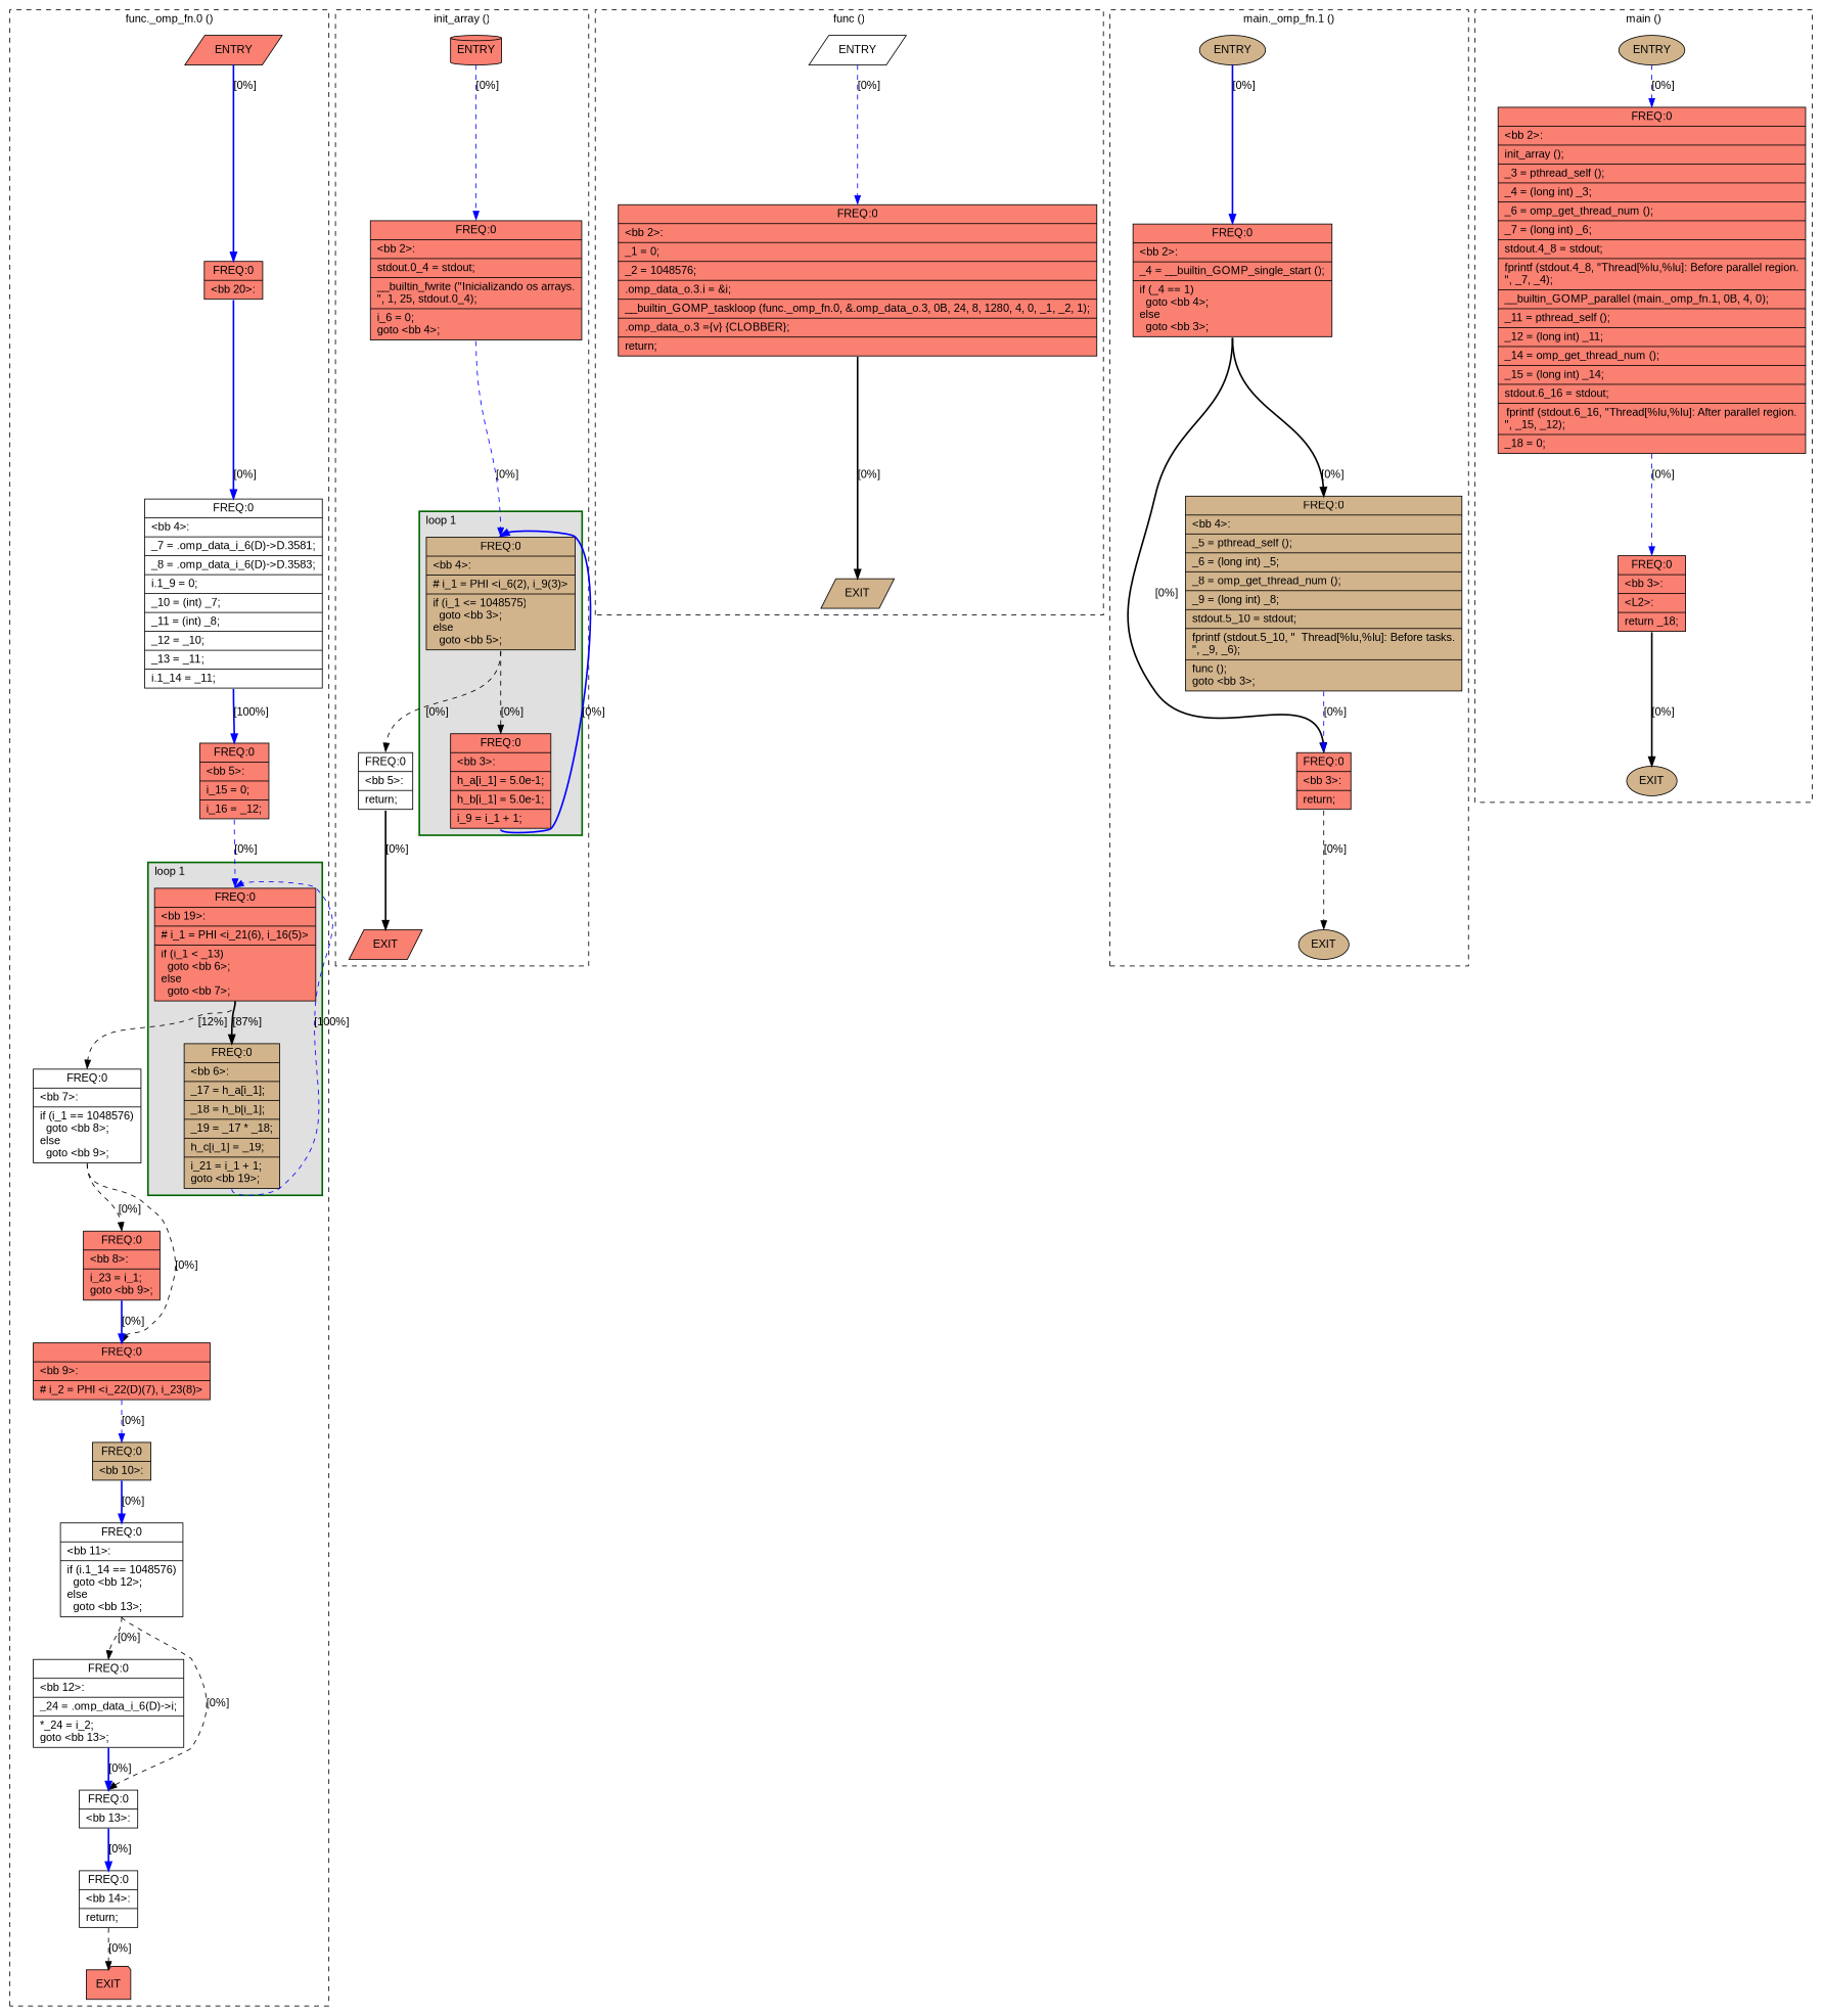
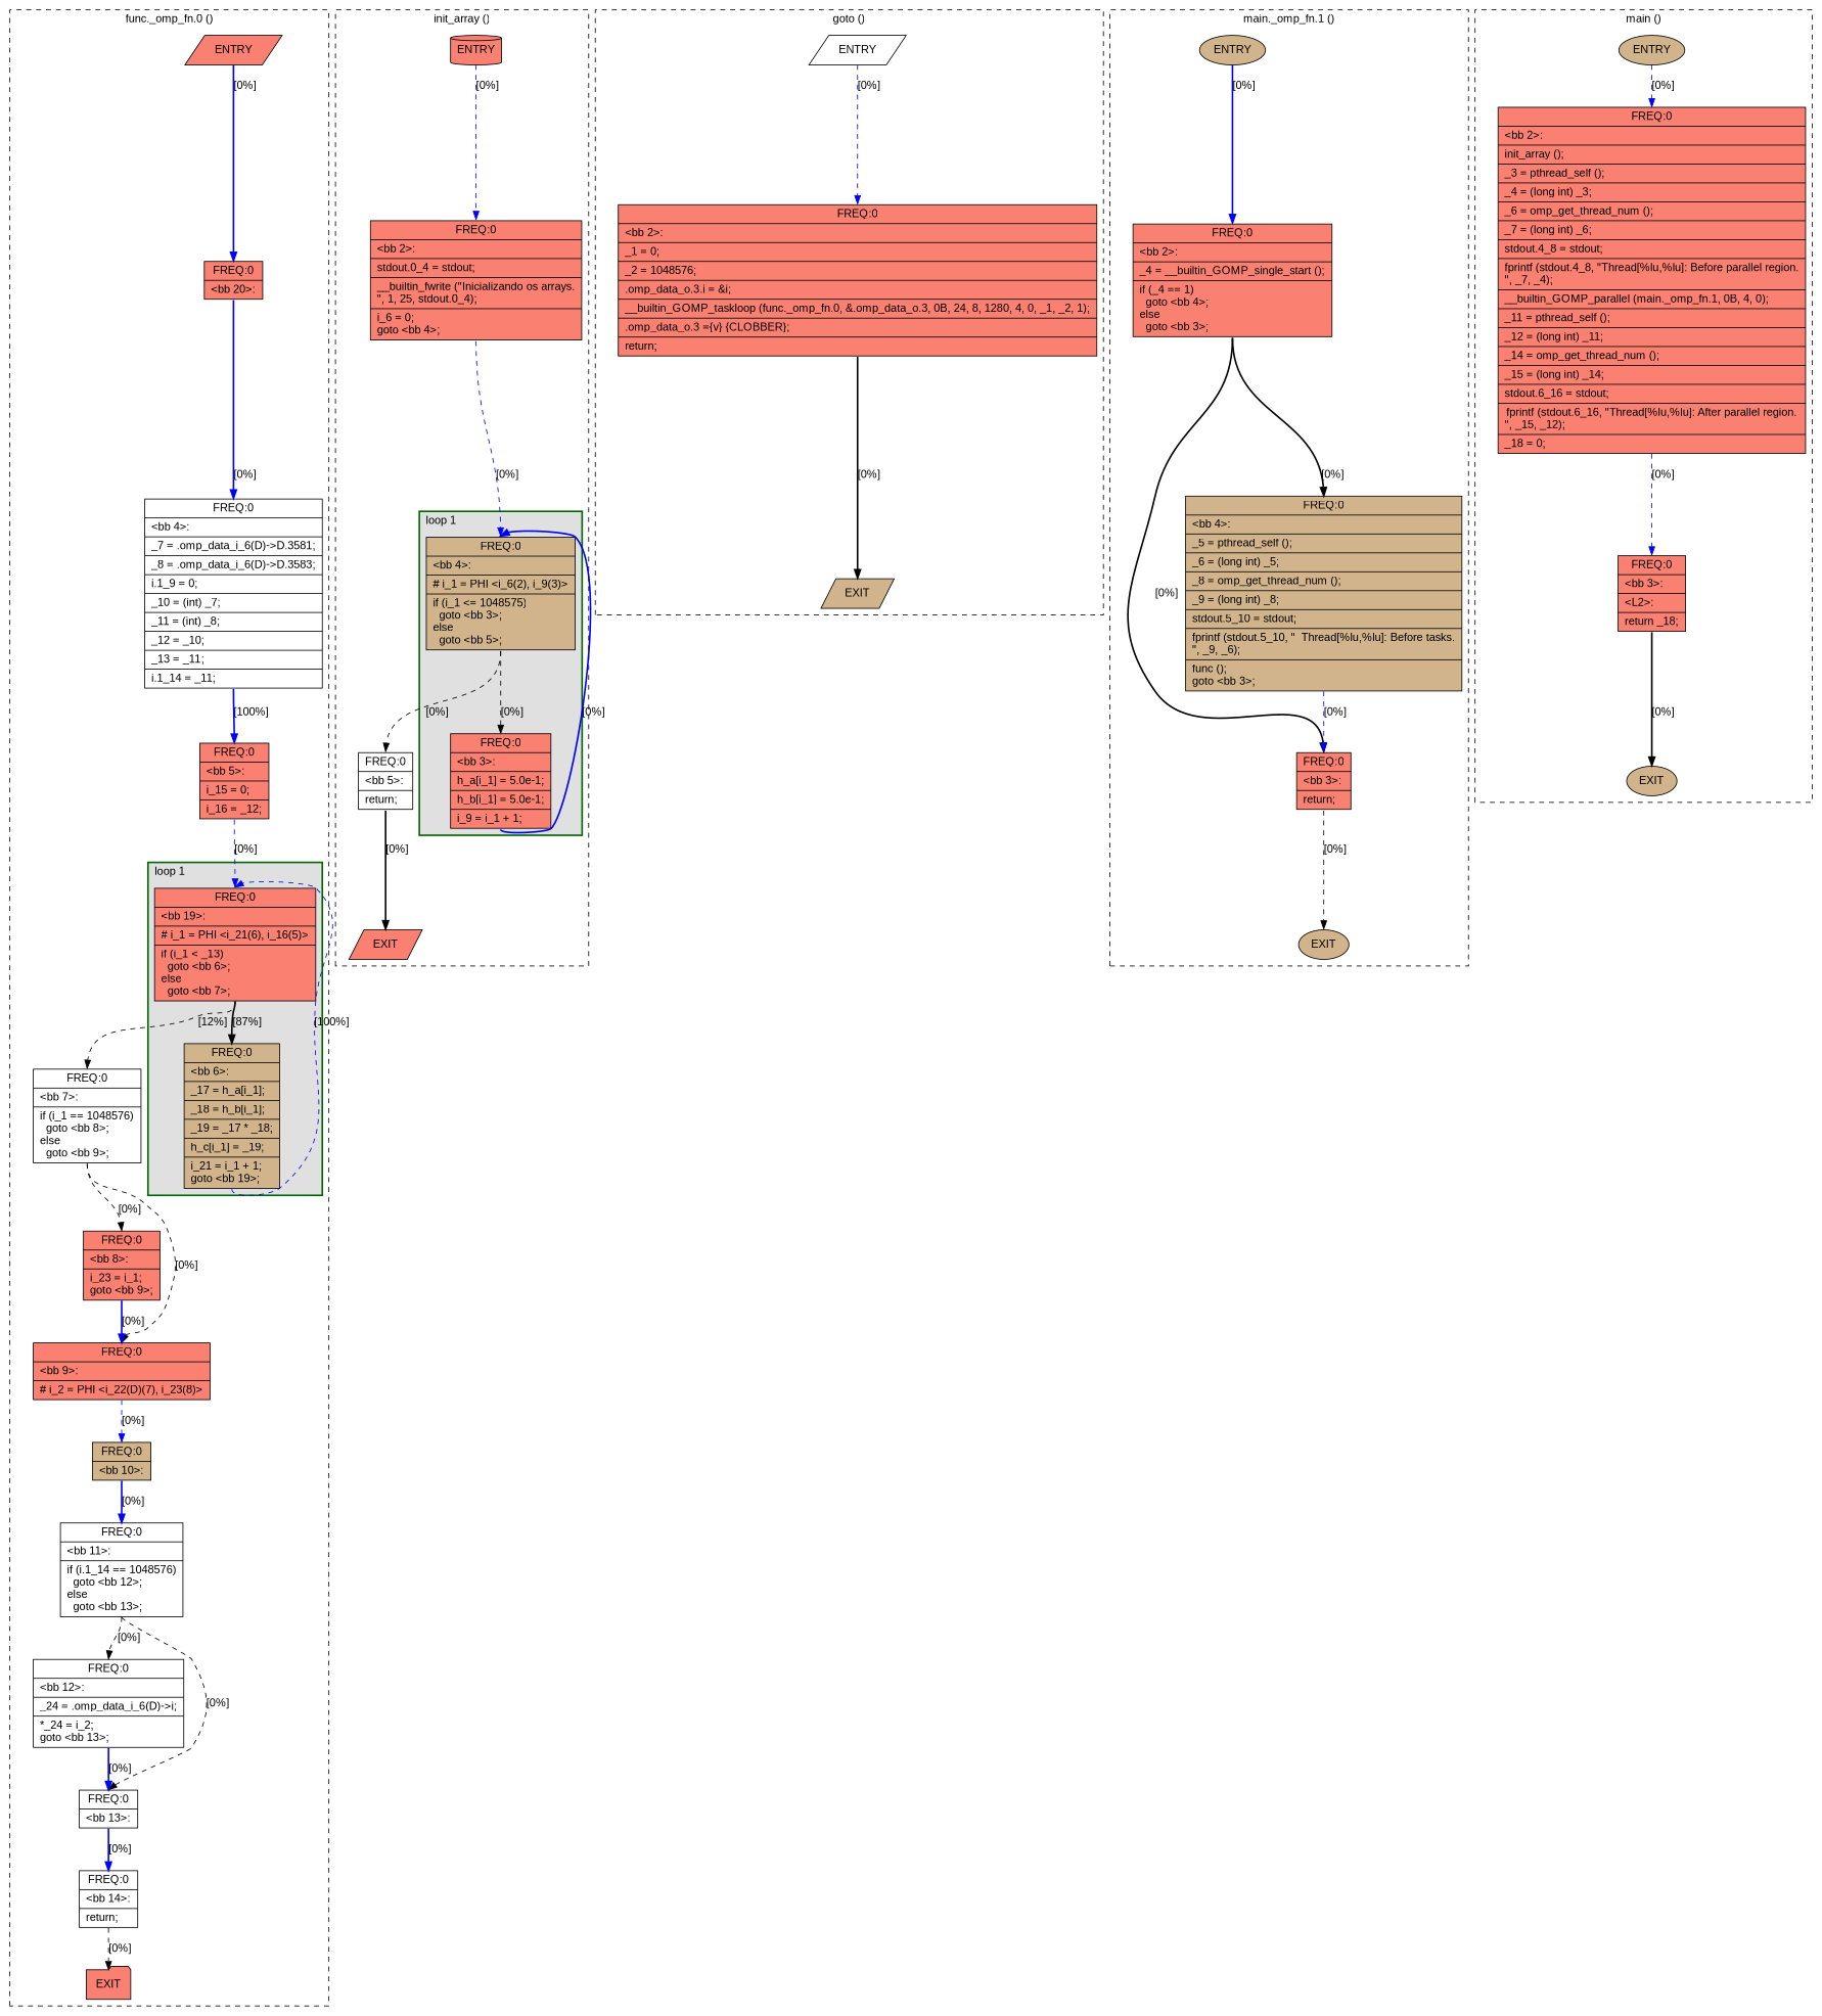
  digraph {
    fontname="Liberation Sans"
    node [fillcolor=salmon shape=record style=filled fontname="Liberation Sans"]
    edge [color=blue constraint=true headport=n style=dashed tailport=s weight=10 fontname="Liberation Sans"]
    n1 [label="{ FREQ:0 |\<bb\ 19\>:\l|#\ i_1\ =\ PHI\ \<i_21(6),\ i_16(5)\>\l|if\ (i_1\ \<\ _13)\l\ \ goto\ \<bb\ 6\>;\lelse\l\ \ goto\ \<bb\ 7\>;\l}"]
    n2 [fillcolor=tan label="{ FREQ:0 |\<bb\ 6\>:\l|_17\ =\ h_a[i_1];\l|_18\ =\ h_b[i_1];\l|_19\ =\ _17\ *\ _18;\l|h_c[i_1]\ =\ _19;\l|i_21\ =\ i_1\ +\ 1;\lgoto\ \<bb\ 19\>;\l}"]
    n3 [fillcolor=white label="{ FREQ:0 |\<bb\ 7\>:\l|if\ (i_1\ ==\ 1048576)\l\ \ goto\ \<bb\ 8\>;\lelse\l\ \ goto\ \<bb\ 9\>;\l}"]
    n4 [label=ENTRY shape=parallelogram]
    n5 [label=EXIT shape=folder]
    n6 [label="{ FREQ:0 |\<bb\ 20\>:\l}"]
    n7 [fillcolor=white label="{ FREQ:0 |\<bb\ 4\>:\l|_7\ =\ .omp_data_i_6(D)-\>D.3581;\l|_8\ =\ .omp_data_i_6(D)-\>D.3583;\l|i.1_9\ =\ 0;\l|_10\ =\ (int)\ _7;\l|_11\ =\ (int)\ _8;\l|_12\ =\ _10;\l|_13\ =\ _11;\l|i.1_14\ =\ _11;\l}"]
    n8 [label="{ FREQ:0 |\<bb\ 5\>:\l|i_15\ =\ 0;\l|i_16\ =\ _12;\l}"]
    n9 [label="{ FREQ:0 |\<bb\ 9\>:\l|#\ i_2\ =\ PHI\ \<i_22(D)(7),\ i_23(8)\>\l}"]
    n10 [label="{ FREQ:0 |\<bb\ 8\>:\l|i_23\ =\ i_1;\lgoto\ \<bb\ 9\>;\l}"]
    n11 [fillcolor=tan label="{ FREQ:0 |\<bb\ 10\>:\l}"]
    n12 [fillcolor=white label="{ FREQ:0 |\<bb\ 11\>:\l|if\ (i.1_14\ ==\ 1048576)\l\ \ goto\ \<bb\ 12\>;\lelse\l\ \ goto\ \<bb\ 13\>;\l}"]
    n13 [fillcolor=white label="{ FREQ:0 |\<bb\ 13\>:\l}"]
    n14 [fillcolor=white label="{ FREQ:0 |\<bb\ 12\>:\l|_24\ =\ .omp_data_i_6(D)-\>i;\l|*_24\ =\ i_2;\lgoto\ \<bb\ 13\>;\l}"]
    n15 [fillcolor=white label="{ FREQ:0 |\<bb\ 14\>:\l|return;\l}"]
    n16 [fillcolor=tan label="{ FREQ:0 |\<bb\ 4\>:\l|#\ i_1\ =\ PHI\ \<i_6(2),\ i_9(3)\>\l|if\ (i_1\ \<=\ 1048575)\l\ \ goto\ \<bb\ 3\>;\lelse\l\ \ goto\ \<bb\ 5\>;\l}"]
    n17 [label="{ FREQ:0 |\<bb\ 3\>:\l|h_a[i_1]\ =\ 5.0e-1;\l|h_b[i_1]\ =\ 5.0e-1;\l|i_9\ =\ i_1\ +\ 1;\l}"]
    n18 [fillcolor=white label="{ FREQ:0 |\<bb\ 5\>:\l|return;\l}"]
    n19 [label=ENTRY shape=cylinder]
    n20 [label=EXIT shape=parallelogram]
    n21 [label="{ FREQ:0 |\<bb\ 2\>:\l|stdout.0_4\ =\ stdout;\l|__builtin_fwrite\ (\"Inicializando\ os\ arrays.\n\",\ 1,\ 25,\ stdout.0_4);\l|i_6\ =\ 0;\lgoto\ \<bb\ 4\>;\l}"]
    n22 [fillcolor=white label=ENTRY shape=parallelogram]
    n23 [fillcolor=tan label=EXIT shape=parallelogram]
    n24 [label="{ FREQ:0 |\<bb\ 2\>:\l|_1\ =\ 0;\l|_2\ =\ 1048576;\l|.omp_data_o.3.i\ =\ &i;\l|__builtin_GOMP_taskloop\ (func._omp_fn.0,\ &.omp_data_o.3,\ 0B,\ 24,\ 8,\ 1280,\ 4,\ 0,\ _1,\ _2,\ 1);\l|.omp_data_o.3\ =\{v\}\ \{CLOBBER\};\l|return;\l}"]
    n25 [fillcolor=tan label=ENTRY shape=ellipse]
    n26 [fillcolor=tan label=EXIT shape=ellipse]
    n27 [label="{ FREQ:0 |\<bb\ 2\>:\l|_4\ =\ __builtin_GOMP_single_start\ ();\l|if\ (_4\ ==\ 1)\l\ \ goto\ \<bb\ 4\>;\lelse\l\ \ goto\ \<bb\ 3\>;\l}"]
    n28 [label="{ FREQ:0 |\<bb\ 3\>:\l|return;\l}"]
    n29 [fillcolor=tan label="{ FREQ:0 |\<bb\ 4\>:\l|_5\ =\ pthread_self\ ();\l|_6\ =\ (long\ int)\ _5;\l|_8\ =\ omp_get_thread_num\ ();\l|_9\ =\ (long\ int)\ _8;\l|stdout.5_10\ =\ stdout;\l|fprintf\ (stdout.5_10,\ \"\ \ Thread[%lu,%lu]:\ Before\ tasks.\n\",\ _9,\ _6);\l|func\ ();\lgoto\ \<bb\ 3\>;\l}"]
    n30 [fillcolor=tan label=ENTRY shape=ellipse]
    n31 [fillcolor=tan label=EXIT shape=ellipse]
    n32 [label="{ FREQ:0 |\<bb\ 2\>:\l|init_array\ ();\l|_3\ =\ pthread_self\ ();\l|_4\ =\ (long\ int)\ _3;\l|_6\ =\ omp_get_thread_num\ ();\l|_7\ =\ (long\ int)\ _6;\l|stdout.4_8\ =\ stdout;\l|fprintf\ (stdout.4_8,\ \"Thread[%lu,%lu]:\ Before\ parallel\ region.\n\",\ _7,\ _4);\l|__builtin_GOMP_parallel\ (main._omp_fn.1,\ 0B,\ 4,\ 0);\l|_11\ =\ pthread_self\ ();\l|_12\ =\ (long\ int)\ _11;\l|_14\ =\ omp_get_thread_num\ ();\l|_15\ =\ (long\ int)\ _14;\l|stdout.6_16\ =\ stdout;\l|fprintf\ (stdout.6_16,\ \"Thread[%lu,%lu]:\ After\ parallel\ region.\n\",\ _15,\ _12);\l|_18\ =\ 0;\l}"]
    n33 [label="{ FREQ:0 |\<bb\ 3\>:\l|\<L2\>:\l|return\ _18;\l}"]
    subgraph cluster_1 {
      color=black
      label="func._omp_fn.0 ()"
      style=dashed
      n3
      n4
      n5
      n6
      n7
      n8
      n9
      n10
      n11
      n12
      n13
      n14
      n15
      subgraph cluster_2 {
        color=darkgreen
        fillcolor=grey88
        label="loop 1"
        labeljust=l
        penwidth=2
        style=filled
        n1
        n2
      }
    }
    subgraph cluster_3 {
      color=black
      label="init_array ()"
      style=dashed
      n18
      n19
      n20
      n21
      subgraph cluster_4 {
        color=darkgreen
        fillcolor=grey88
        label="loop 1"
        labeljust=l
        penwidth=2
        style=filled
        n16
        n17
      }
    }
    subgraph cluster_5 {
      color=black
-     label="func ()"
+     label="goto ()"
      style=dashed
      n22
      n23
      n24
    }
    subgraph cluster_6 {
      color=black
      label="main._omp_fn.1 ()"
      style=dashed
      n25
      n26
      n27
      n28
      n29
    }
    subgraph cluster_7 {
      color=black
      label="main ()"
      style=dashed
      n30
      n31
      n32
      n33
    }
    n1 -> n2 [color=black label="[87%]" style=bold]
    n1 -> n3 [color=black label="[12%]"]
    n2 -> n1 [constraint=false label="[100%]"]
    n3 -> n9 [color=black label="[0%]"]
    n3 -> n10 [color=black label="[0%]"]
    n4 -> n5 [style=invis color="" weight=""]
    n4 -> n6 [label="[0%]" style=bold weight=100]
    n6 -> n7 [label="[0%]" style=bold weight=100]
    n7 -> n8 [label="[100%]" style=bold weight=100]
    n8 -> n1 [label="[0%]" weight=100]
    n9 -> n11 [label="[0%]" weight=100]
    n10 -> n9 [label="[0%]" style=bold weight=100]
    n11 -> n12 [label="[0%]" style=bold weight=100]
    n12 -> n13 [color=black label="[0%]"]
    n12 -> n14 [color=black label="[0%]"]
    n13 -> n15 [label="[0%]" style=bold weight=100]
    n14 -> n13 [label="[0%]" style=bold weight=100]
    n15 -> n5 [color=black label="[0%]"]
    n16 -> n17 [color=black label="[0%]"]
    n16 -> n18 [color=black label="[0%]"]
    n17 -> n16 [constraint=false label="[0%]" style=bold]
    n18 -> n20 [color=black label="[0%]" style=bold]
    n19 -> n20 [style=invis color="" weight=""]
    n19 -> n21 [label="[0%]" weight=100]
    n21 -> n16 [label="[0%]" weight=100]
    n22 -> n23 [style=invis color="" weight=""]
    n22 -> n24 [label="[0%]" weight=100]
    n24 -> n23 [color=black label="[0%]" style=bold]
    n25 -> n26 [style=invis color="" weight=""]
    n25 -> n27 [label="[0%]" style=bold weight=100]
    n27 -> n28 [color=black label="[0%]" style=bold]
    n27 -> n29 [color=black label="[0%]" style=bold]
    n28 -> n26 [color=black label="[0%]"]
    n29 -> n28 [label="[0%]" weight=100]
    n30 -> n31 [style=invis color="" weight=""]
    n30 -> n32 [label="[0%]" weight=100]
    n32 -> n33 [label="[0%]" weight=100]
    n33 -> n31 [color=black label="[0%]" style=bold]
  }
